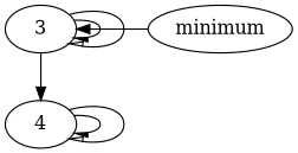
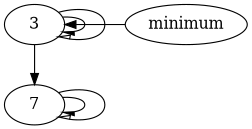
  digraph {
    edge [constraint=false]
    n1 [label=3]
-   n2 [label=4]
+   n2 [label=7]
    minimum
    n1 -> n1 [arrowhead=lnormal]
    n1 -> n1 [arrowhead=ornormal]
    n1 -> n2 [constraint=""]
    n2 -> n2 [arrowhead=lnormal]
    n2 -> n2 [arrowhead=ornormal]
    minimum -> n1
  }
